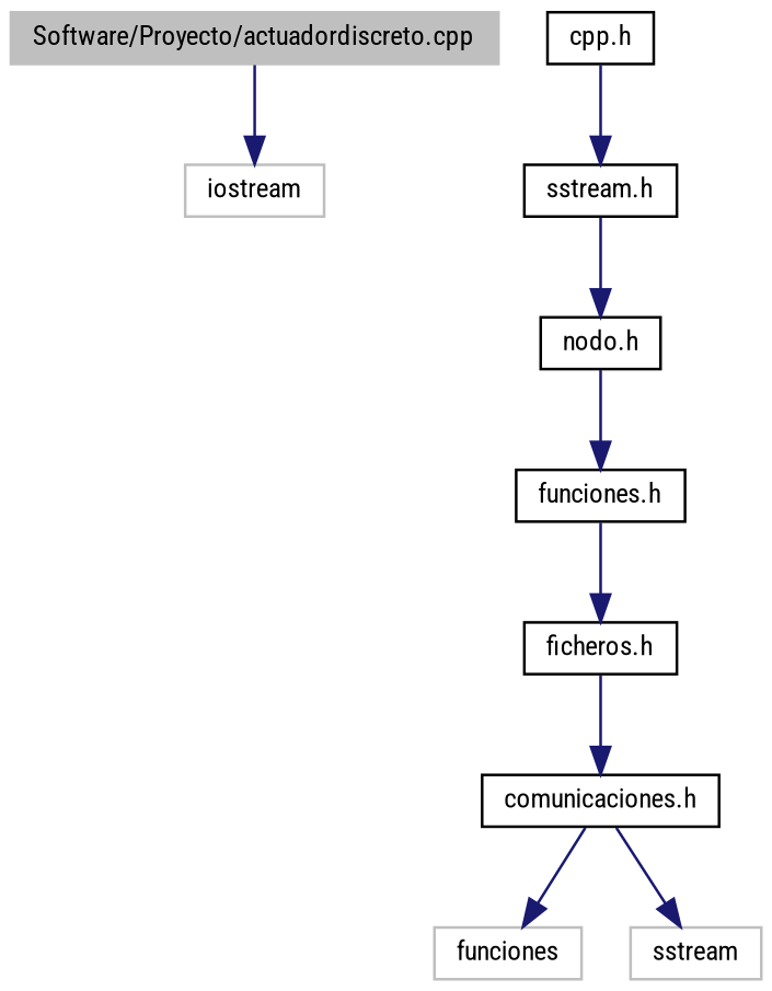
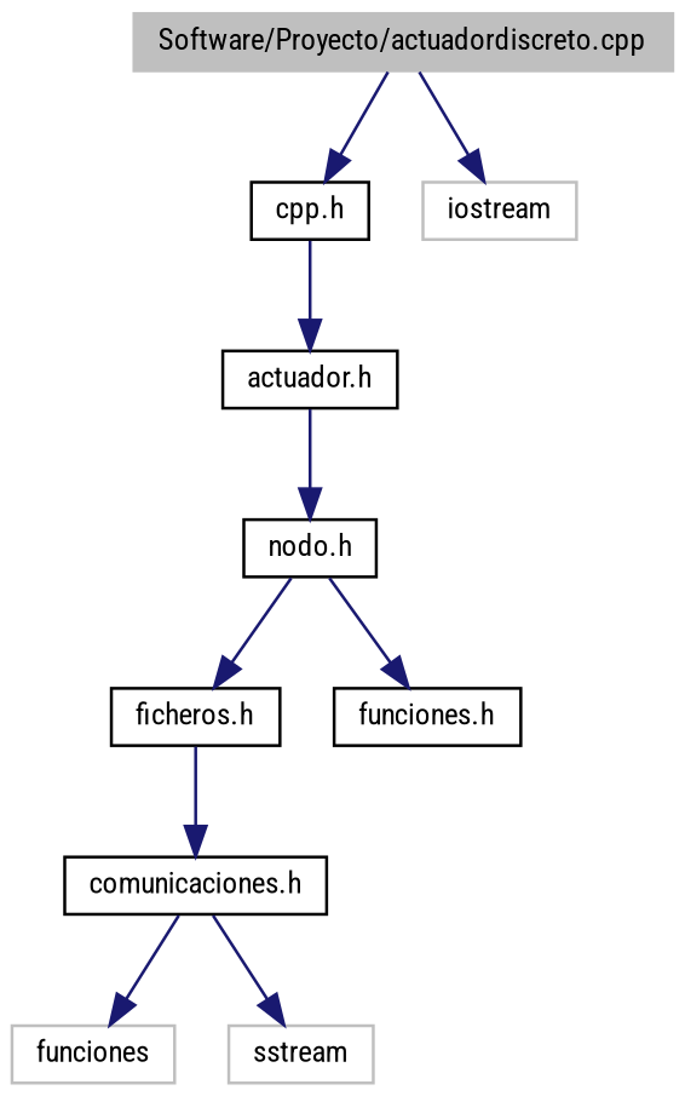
  digraph {
    fontname="Roboto Condensed"
    node [color=black fillcolor=white fontname="Roboto Condensed" fontsize=10 shape=record style=filled]
    edge [color=midnightblue fontname="Roboto Condensed" fontsize=10 labelfontname=Helvetica labelfontsize=10 style=solid]
    n1 [color=grey75 fillcolor=grey75 fontcolor=black height=0.2 label="Software/Proyecto/actuadordiscreto.cpp" width=0.4]
    n2 [height=0.2 label="cpp.h" width=0.4]
    n3 [color=grey75 height=0.2 label=iostream width=0.4]
-   n4 [height=0.2 label="sstream.h" width=0.4]
+   n4 [height=0.2 label="actuador.h" width=0.4]
    n5 [height=0.2 label="nodo.h" width=0.4]
    n6 [height=0.2 label="ficheros.h" width=0.4]
    n7 [height=0.2 label="funciones.h" width=0.4]
    n8 [height=0.2 label="comunicaciones.h" width=0.4]
    n9 [color=grey75 height=0.2 label=funciones width=0.4]
    n10 [color=grey75 height=0.2 label=sstream width=0.4]
+   n1 -> n2
    n1 -> n3
    n2 -> n4
    n4 -> n5
-   n7 -> n6
+   n5 -> n6
    n5 -> n7
    n6 -> n8
    n8 -> n9
    n8 -> n10
  }
